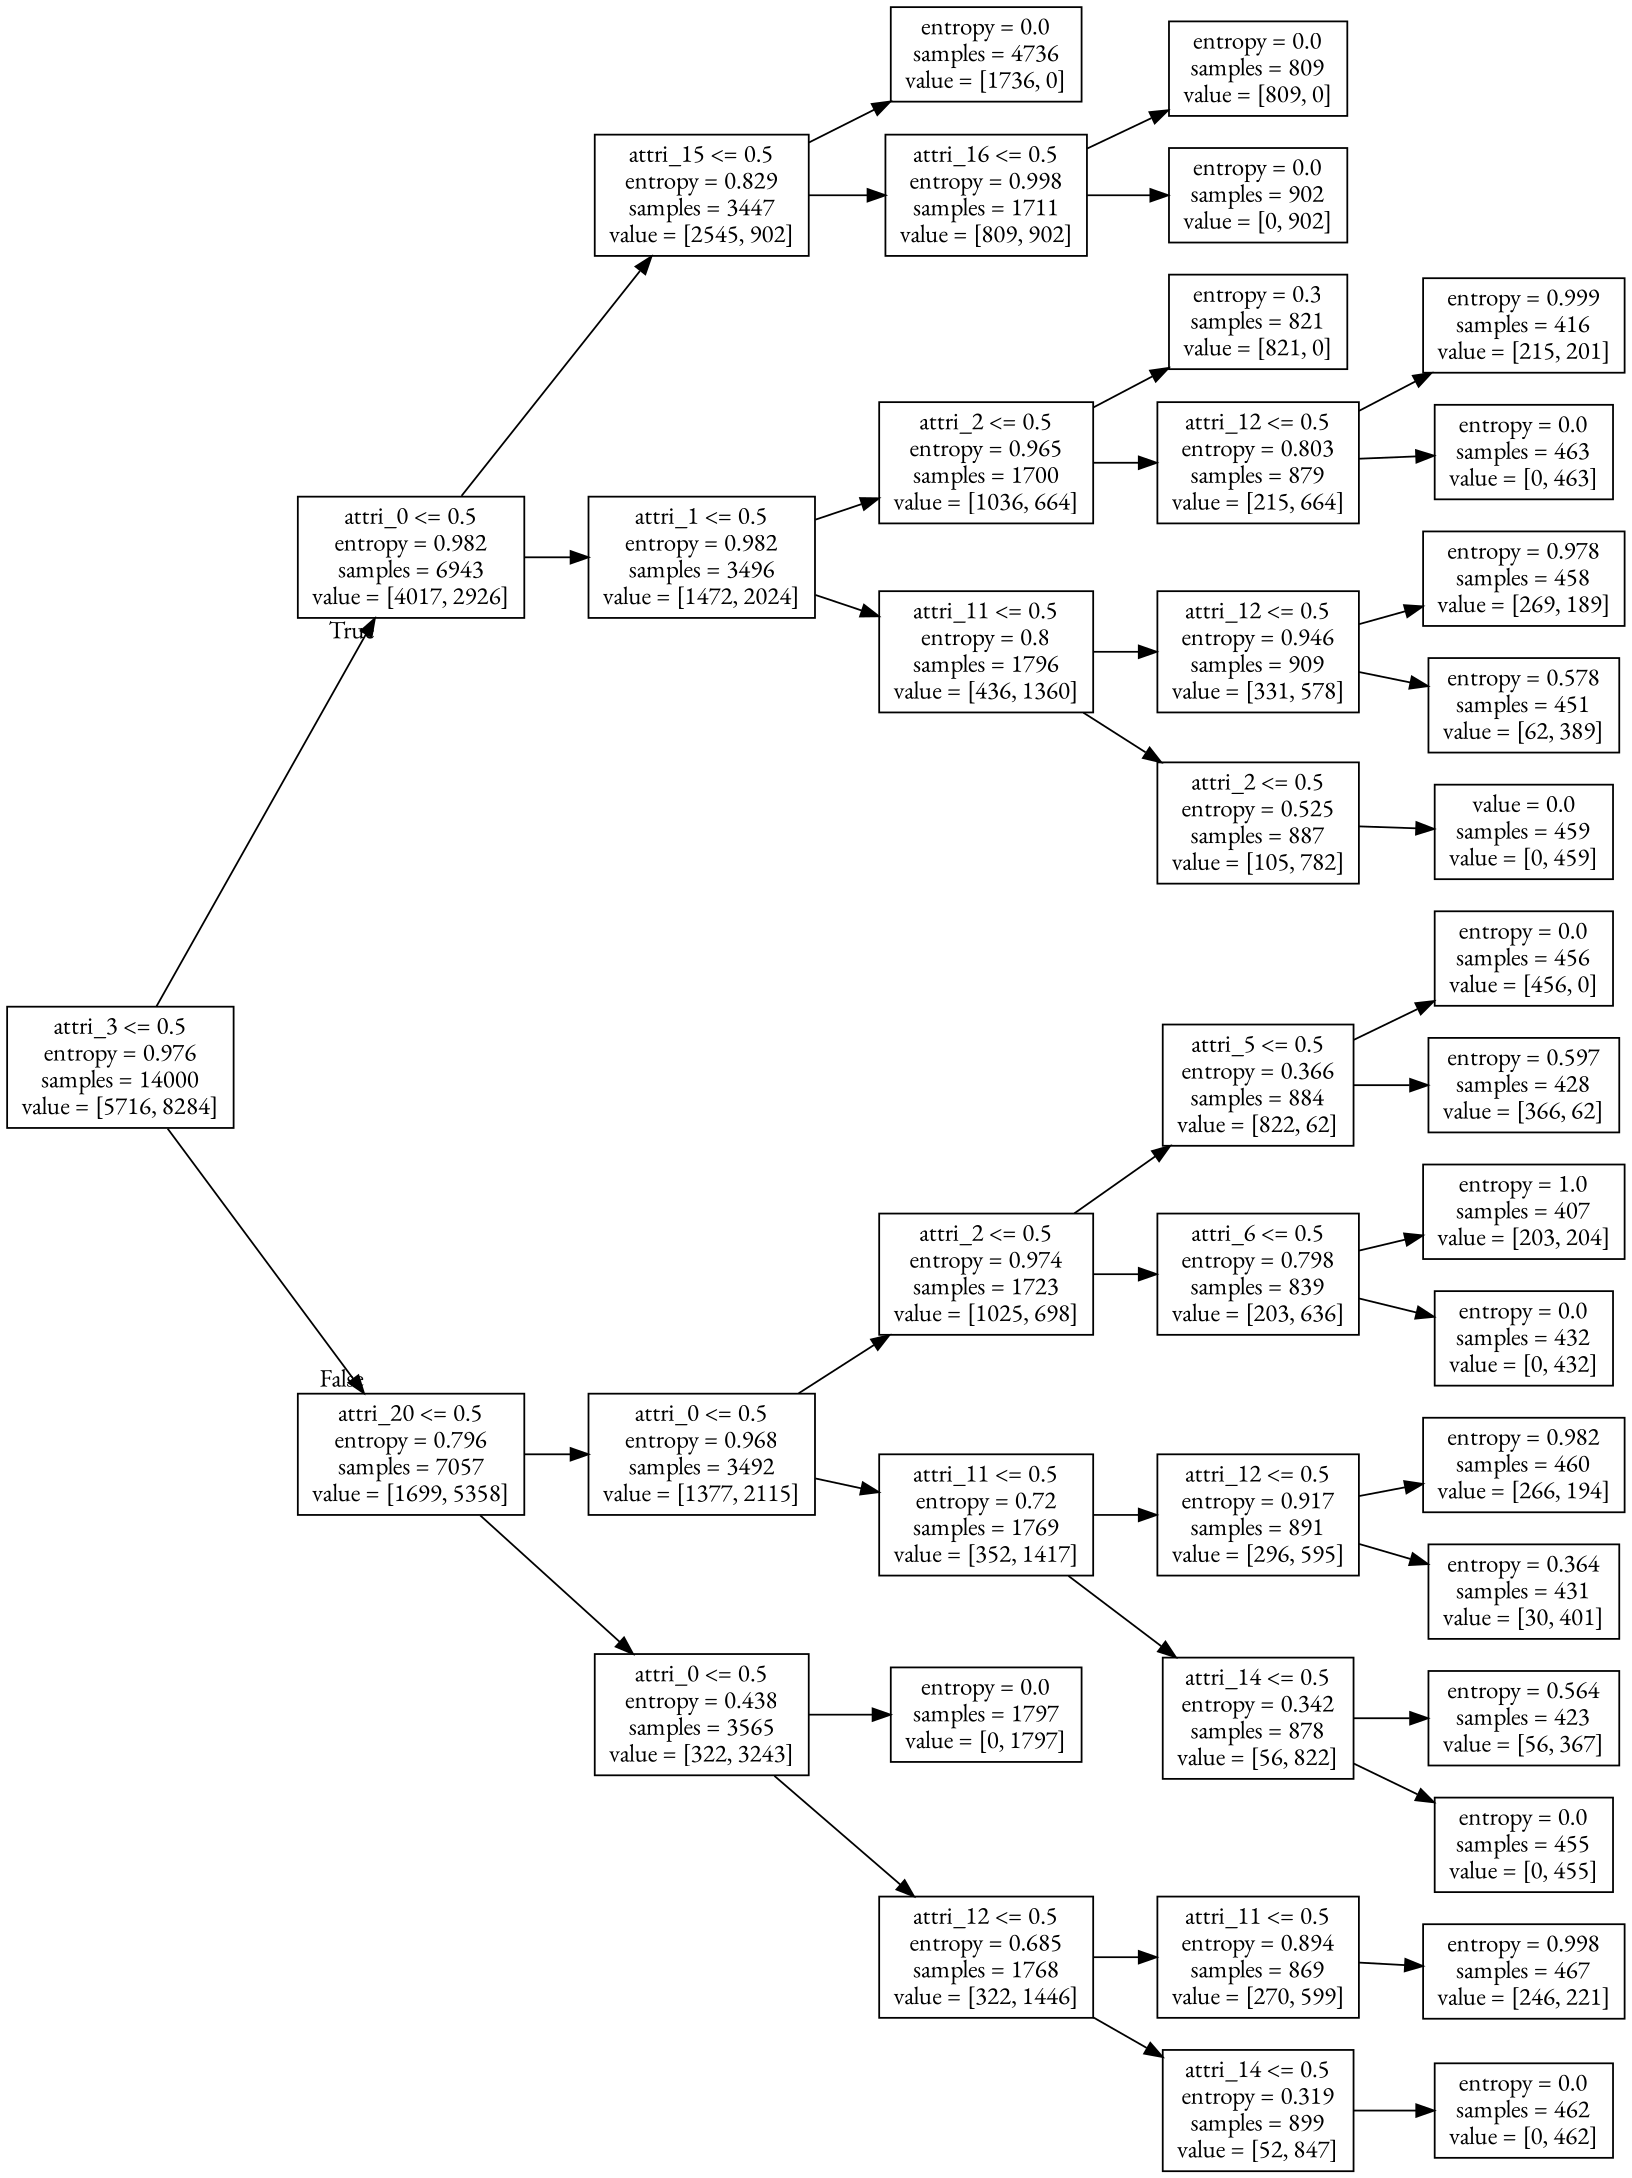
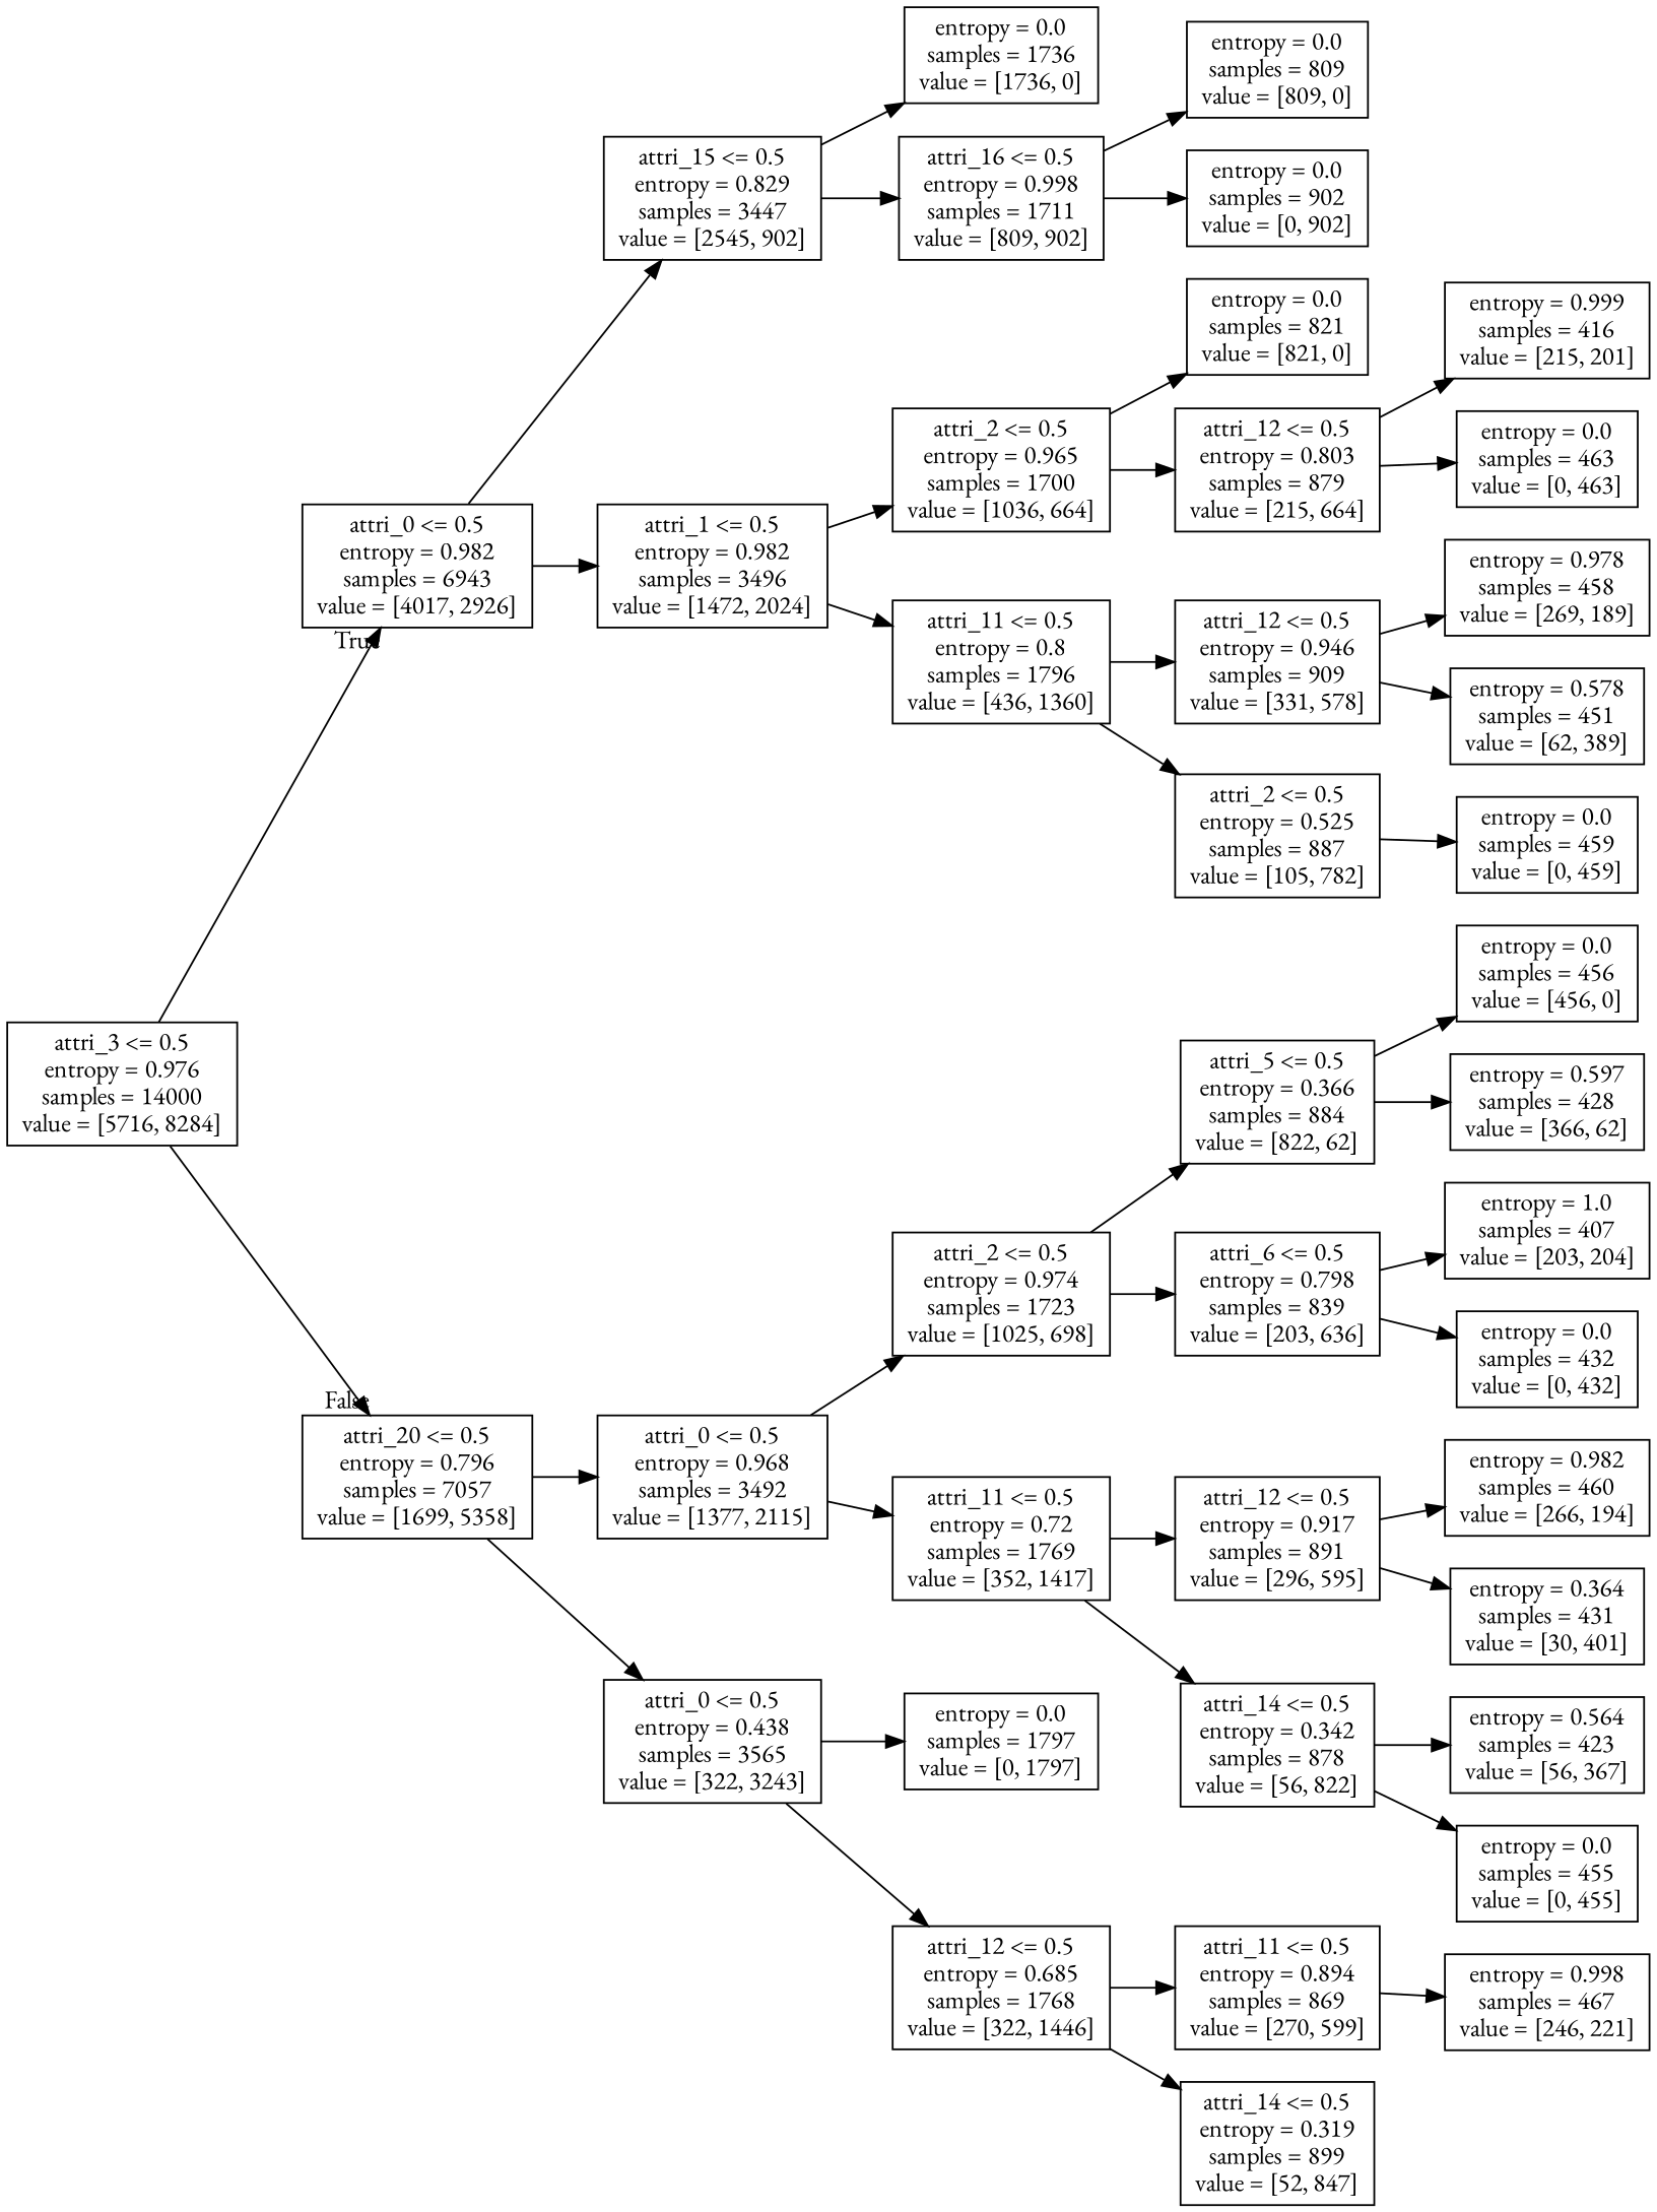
  digraph {
    fontname="EB Garamond"
    rankdir=LR
    node [fontname="EB Garamond" shape=box]
    edge [fontname="EB Garamond"]
    n1 [label="attri_3 <= 0.5\nentropy = 0.976\nsamples = 14000\nvalue = [5716, 8284]"]
    n2 [label="attri_0 <= 0.5\nentropy = 0.982\nsamples = 6943\nvalue = [4017, 2926]"]
    n3 [label="attri_20 <= 0.5\nentropy = 0.796\nsamples = 7057\nvalue = [1699, 5358]"]
    n4 [label="attri_15 <= 0.5\nentropy = 0.829\nsamples = 3447\nvalue = [2545, 902]"]
    n5 [label="attri_1 <= 0.5\nentropy = 0.982\nsamples = 3496\nvalue = [1472, 2024]"]
    n6 [label="attri_0 <= 0.5\nentropy = 0.968\nsamples = 3492\nvalue = [1377, 2115]"]
    n7 [label="attri_0 <= 0.5\nentropy = 0.438\nsamples = 3565\nvalue = [322, 3243]"]
-   n8 [label="entropy = 0.0\nsamples = 4736\nvalue = [1736, 0]"]
+   n8 [label="entropy = 0.0\nsamples = 1736\nvalue = [1736, 0]"]
    n9 [label="attri_16 <= 0.5\nentropy = 0.998\nsamples = 1711\nvalue = [809, 902]"]
    n10 [label="attri_2 <= 0.5\nentropy = 0.965\nsamples = 1700\nvalue = [1036, 664]"]
    n11 [label="attri_11 <= 0.5\nentropy = 0.8\nsamples = 1796\nvalue = [436, 1360]"]
    n12 [label="entropy = 0.0\nsamples = 809\nvalue = [809, 0]"]
    n13 [label="entropy = 0.0\nsamples = 902\nvalue = [0, 902]"]
-   n14 [label="entropy = 0.3\nsamples = 821\nvalue = [821, 0]"]
+   n14 [label="entropy = 0.0\nsamples = 821\nvalue = [821, 0]"]
    n15 [label="attri_12 <= 0.5\nentropy = 0.803\nsamples = 879\nvalue = [215, 664]"]
    n16 [label="attri_12 <= 0.5\nentropy = 0.946\nsamples = 909\nvalue = [331, 578]"]
    n17 [label="attri_2 <= 0.5\nentropy = 0.525\nsamples = 887\nvalue = [105, 782]"]
    n18 [label="entropy = 0.999\nsamples = 416\nvalue = [215, 201]"]
    n19 [label="entropy = 0.0\nsamples = 463\nvalue = [0, 463]"]
    n20 [label="entropy = 0.978\nsamples = 458\nvalue = [269, 189]"]
    n21 [label="entropy = 0.578\nsamples = 451\nvalue = [62, 389]"]
-   n22 [label="value = 0.0\nsamples = 459\nvalue = [0, 459]"]
+   n22 [label="entropy = 0.0\nsamples = 459\nvalue = [0, 459]"]
    n23 [label="attri_2 <= 0.5\nentropy = 0.974\nsamples = 1723\nvalue = [1025, 698]"]
    n24 [label="attri_11 <= 0.5\nentropy = 0.72\nsamples = 1769\nvalue = [352, 1417]"]
    n25 [label="entropy = 0.0\nsamples = 1797\nvalue = [0, 1797]"]
    n26 [label="attri_12 <= 0.5\nentropy = 0.685\nsamples = 1768\nvalue = [322, 1446]"]
    n27 [label="attri_5 <= 0.5\nentropy = 0.366\nsamples = 884\nvalue = [822, 62]"]
    n28 [label="attri_6 <= 0.5\nentropy = 0.798\nsamples = 839\nvalue = [203, 636]"]
    n29 [label="attri_12 <= 0.5\nentropy = 0.917\nsamples = 891\nvalue = [296, 595]"]
    n30 [label="attri_14 <= 0.5\nentropy = 0.342\nsamples = 878\nvalue = [56, 822]"]
    n31 [label="entropy = 0.0\nsamples = 456\nvalue = [456, 0]"]
    n32 [label="entropy = 0.597\nsamples = 428\nvalue = [366, 62]"]
    n33 [label="entropy = 1.0\nsamples = 407\nvalue = [203, 204]"]
    n34 [label="entropy = 0.0\nsamples = 432\nvalue = [0, 432]"]
    n35 [label="entropy = 0.982\nsamples = 460\nvalue = [266, 194]"]
    n36 [label="entropy = 0.364\nsamples = 431\nvalue = [30, 401]"]
    n37 [label="entropy = 0.564\nsamples = 423\nvalue = [56, 367]"]
    n38 [label="entropy = 0.0\nsamples = 455\nvalue = [0, 455]"]
    n39 [label="attri_11 <= 0.5\nentropy = 0.894\nsamples = 869\nvalue = [270, 599]"]
    n40 [label="attri_14 <= 0.5\nentropy = 0.319\nsamples = 899\nvalue = [52, 847]"]
    n41 [label="entropy = 0.998\nsamples = 467\nvalue = [246, 221]"]
-   n42 [label="entropy = 0.0\nsamples = 462\nvalue = [0, 462]"]
    n1 -> n2 [headlabel=True labelangle=45 labeldistance=2.5]
    n1 -> n3 [headlabel=False labelangle=-45 labeldistance=2.5]
    n2 -> n4
    n2 -> n5
    n3 -> n6
    n3 -> n7
    n4 -> n8
    n4 -> n9
    n5 -> n10
    n5 -> n11
    n6 -> n23
    n6 -> n24
    n7 -> n25
    n7 -> n26
    n9 -> n12
    n9 -> n13
    n10 -> n14
    n10 -> n15
    n11 -> n16
    n11 -> n17
    n15 -> n18
    n15 -> n19
    n16 -> n20
    n16 -> n21
    n17 -> n22
    n23 -> n27
    n23 -> n28
    n24 -> n29
    n24 -> n30
    n26 -> n39
    n26 -> n40
    n27 -> n31
    n27 -> n32
    n28 -> n33
    n28 -> n34
    n29 -> n35
    n29 -> n36
    n30 -> n37
    n30 -> n38
    n39 -> n41
-   n40 -> n42
  }
